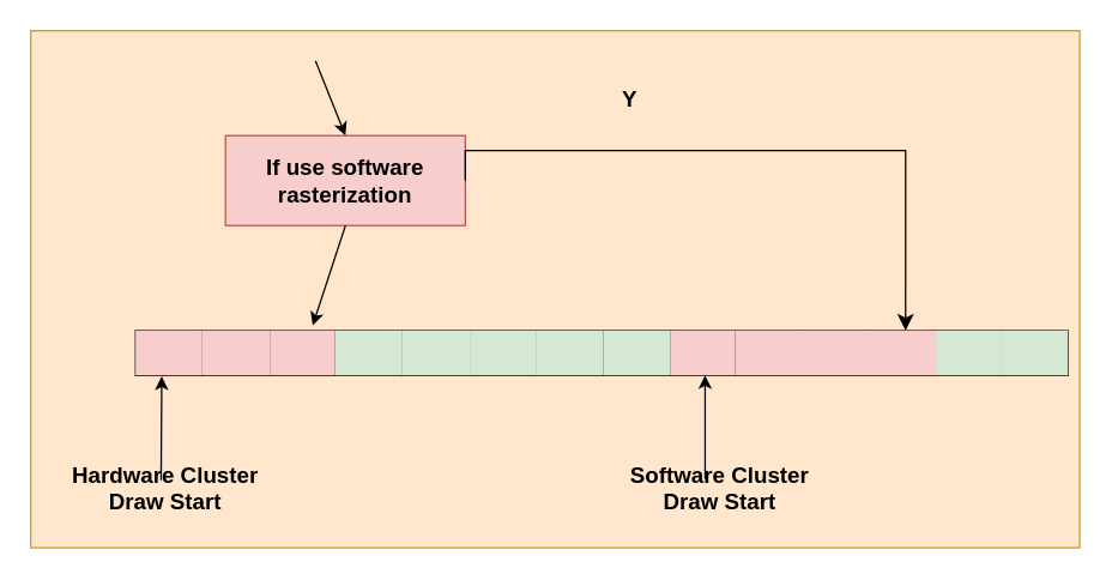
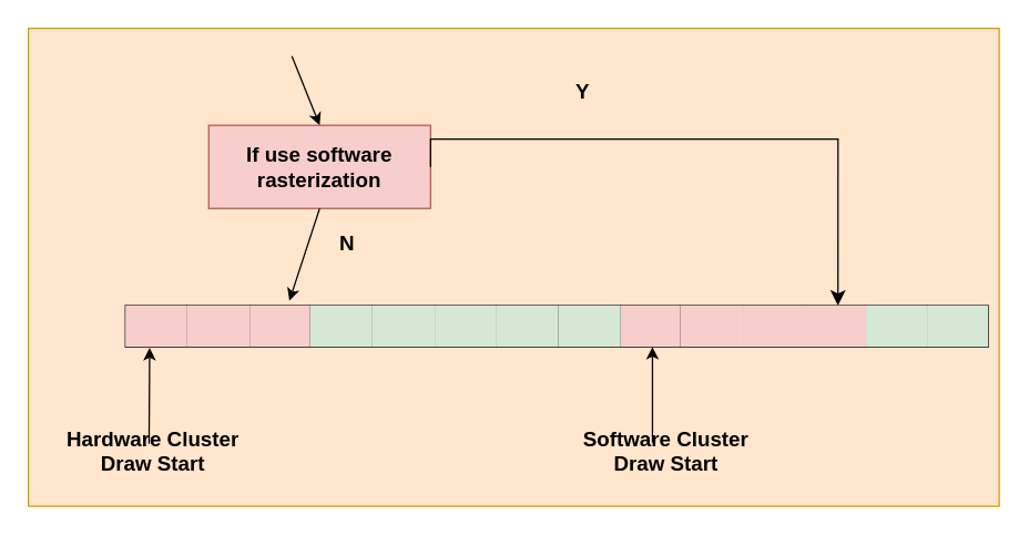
  <mxCell id="0" />
  <mxCell id="1" parent="0" />
  <mxCell id="2" value="" style="rounded=0;whiteSpace=wrap;html=1;fillColor=#ffe6cc;strokeColor=#d79b00;" vertex="1" parent="1"><mxGeometry x="20" y="20" width="700" height="345" as="geometry" /></mxCell>
  <mxCell id="3" value="If use software rasterization" style="rounded=0;whiteSpace=wrap;html=1;fontSize=15;fontStyle=1;fillColor=#f8cecc;strokeColor=#b85450;" vertex="1" parent="1"><mxGeometry x="150" y="90" width="160" height="60" as="geometry" /></mxCell>
  <mxCell id="4" value="" style="shape=table;startSize=0;container=1;collapsible=0;childLayout=tableLayout;fontSize=16;" vertex="1" parent="1"><mxGeometry x="90" y="220" width="622" height="30" as="geometry" /></mxCell>
  <mxCell id="5" value="" style="shape=tableRow;horizontal=0;startSize=0;swimlaneHead=0;swimlaneBody=0;strokeColor=inherit;top=0;left=0;bottom=0;right=0;collapsible=0;dropTarget=0;fillColor=none;points=[[0,0.5],[1,0.5]];portConstraint=eastwest;fontSize=16;" vertex="1" parent="4"><mxGeometry width="622" height="30" as="geometry" /></mxCell>
  <mxCell id="6" value="" style="shape=partialRectangle;html=1;whiteSpace=wrap;connectable=0;strokeColor=#b85450;overflow=hidden;fillColor=#f8cecc;top=0;left=0;bottom=0;right=0;pointerEvents=1;fontSize=16;" vertex="1" parent="5"><mxGeometry width="44" height="30" as="geometry"><mxRectangle width="44" height="30" as="alternateBounds" /></mxGeometry></mxCell>
  <mxCell id="7" style="shape=partialRectangle;html=1;whiteSpace=wrap;connectable=0;strokeColor=#b85450;overflow=hidden;fillColor=#f8cecc;top=0;left=0;bottom=0;right=0;pointerEvents=1;fontSize=16;" vertex="1" parent="5"><mxGeometry x="44" width="46" height="30" as="geometry"><mxRectangle width="46" height="30" as="alternateBounds" /></mxGeometry></mxCell>
  <mxCell id="8" style="shape=partialRectangle;html=1;whiteSpace=wrap;connectable=0;strokeColor=#b85450;overflow=hidden;fillColor=#f8cecc;top=0;left=0;bottom=0;right=0;pointerEvents=1;fontSize=16;" vertex="1" parent="5"><mxGeometry x="90" width="43" height="30" as="geometry"><mxRectangle width="43" height="30" as="alternateBounds" /></mxGeometry></mxCell>
  <mxCell id="9" style="shape=partialRectangle;html=1;whiteSpace=wrap;connectable=0;strokeColor=#82b366;overflow=hidden;fillColor=#d5e8d4;top=0;left=0;bottom=0;right=0;pointerEvents=1;fontSize=16;" vertex="1" parent="5"><mxGeometry x="133" width="45" height="30" as="geometry"><mxRectangle width="45" height="30" as="alternateBounds" /></mxGeometry></mxCell>
  <mxCell id="10" style="shape=partialRectangle;html=1;whiteSpace=wrap;connectable=0;strokeColor=#82b366;overflow=hidden;fillColor=#d5e8d4;top=0;left=0;bottom=0;right=0;pointerEvents=1;fontSize=16;" vertex="1" parent="5"><mxGeometry x="178" width="45" height="30" as="geometry"><mxRectangle width="45" height="30" as="alternateBounds" /></mxGeometry></mxCell>
  <mxCell id="11" style="shape=partialRectangle;html=1;whiteSpace=wrap;connectable=0;strokeColor=#82b366;overflow=hidden;fillColor=#d5e8d4;top=0;left=0;bottom=0;right=0;pointerEvents=1;fontSize=16;" vertex="1" parent="5"><mxGeometry x="223" width="44" height="30" as="geometry"><mxRectangle width="44" height="30" as="alternateBounds" /></mxGeometry></mxCell>
  <mxCell id="12" style="shape=partialRectangle;html=1;whiteSpace=wrap;connectable=0;strokeColor=#82b366;overflow=hidden;fillColor=#d5e8d4;top=0;left=0;bottom=0;right=0;pointerEvents=1;fontSize=16;" vertex="1" parent="5"><mxGeometry x="267" width="45" height="30" as="geometry"><mxRectangle width="45" height="30" as="alternateBounds" /></mxGeometry></mxCell>
  <mxCell id="13" style="shape=partialRectangle;html=1;whiteSpace=wrap;connectable=0;strokeColor=#82b366;overflow=hidden;fillColor=#d5e8d4;top=0;left=0;bottom=0;right=0;pointerEvents=1;fontSize=16;" vertex="1" parent="5"><mxGeometry x="312" width="45" height="30" as="geometry"><mxRectangle width="45" height="30" as="alternateBounds" /></mxGeometry></mxCell>
  <mxCell id="14" style="shape=partialRectangle;html=1;whiteSpace=wrap;connectable=0;strokeColor=#b85450;overflow=hidden;fillColor=#f8cecc;top=0;left=0;bottom=0;right=0;pointerEvents=1;fontSize=16;" vertex="1" parent="5"><mxGeometry x="357" width="43" height="30" as="geometry"><mxRectangle width="43" height="30" as="alternateBounds" /></mxGeometry></mxCell>
  <mxCell id="15" style="shape=partialRectangle;html=1;whiteSpace=wrap;connectable=0;strokeColor=#b85450;overflow=hidden;fillColor=#f8cecc;top=0;left=0;bottom=0;right=0;pointerEvents=1;fontSize=16;" vertex="1" parent="5"><mxGeometry x="400" width="46" height="30" as="geometry"><mxRectangle width="46" height="30" as="alternateBounds" /></mxGeometry></mxCell>
  <mxCell id="16" style="shape=partialRectangle;html=1;whiteSpace=wrap;connectable=0;strokeColor=#b85450;overflow=hidden;fillColor=#f8cecc;top=0;left=0;bottom=0;right=0;pointerEvents=1;fontSize=16;" vertex="1" parent="5"><mxGeometry x="446" width="44" height="30" as="geometry"><mxRectangle width="44" height="30" as="alternateBounds" /></mxGeometry></mxCell>
  <mxCell id="17" style="shape=partialRectangle;html=1;whiteSpace=wrap;connectable=0;strokeColor=#b85450;overflow=hidden;fillColor=#f8cecc;top=0;left=0;bottom=0;right=0;pointerEvents=1;fontSize=16;" vertex="1" parent="5"><mxGeometry x="490" width="44" height="30" as="geometry"><mxRectangle width="44" height="30" as="alternateBounds" /></mxGeometry></mxCell>
  <mxCell id="18" style="shape=partialRectangle;html=1;whiteSpace=wrap;connectable=0;strokeColor=#82b366;overflow=hidden;fillColor=#d5e8d4;top=0;left=0;bottom=0;right=0;pointerEvents=1;fontSize=16;" vertex="1" parent="5"><mxGeometry x="534" width="44" height="30" as="geometry"><mxRectangle width="44" height="30" as="alternateBounds" /></mxGeometry></mxCell>
  <mxCell id="19" style="shape=partialRectangle;html=1;whiteSpace=wrap;connectable=0;strokeColor=#82b366;overflow=hidden;fillColor=#d5e8d4;top=0;left=0;bottom=0;right=0;pointerEvents=1;fontSize=16;" vertex="1" parent="5"><mxGeometry x="578" width="44" height="30" as="geometry"><mxRectangle width="44" height="30" as="alternateBounds" /></mxGeometry></mxCell>
  <mxCell id="20" value="" style="endArrow=classic;html=1;rounded=0;entryX=0.028;entryY=1.022;entryDx=0;entryDy=0;entryPerimeter=0;" edge="1" parent="1" target="5"><mxGeometry width="50" height="50" relative="1" as="geometry"><mxPoint x="107" y="320" as="sourcePoint" /><mxPoint x="360" y="-90" as="targetPoint" /></mxGeometry></mxCell>
  <mxCell id="21" value="" style="endArrow=classic;html=1;rounded=0;entryX=0.028;entryY=1.022;entryDx=0;entryDy=0;entryPerimeter=0;" edge="1" parent="1"><mxGeometry width="50" height="50" relative="1" as="geometry"><mxPoint x="470" y="319" as="sourcePoint" /><mxPoint x="470" y="250" as="targetPoint" /></mxGeometry></mxCell>
  <mxCell id="22" value="Hardware Cluster Draw Start" style="text;html=1;align=center;verticalAlign=middle;whiteSpace=wrap;rounded=0;fontSize=15;fontStyle=1" vertex="1" parent="1"><mxGeometry x="40" y="300" width="140" height="50" as="geometry" /></mxCell>
  <mxCell id="23" value="Software Cluster Draw Start" style="text;html=1;align=center;verticalAlign=middle;whiteSpace=wrap;rounded=0;fontSize=15;fontStyle=1" vertex="1" parent="1"><mxGeometry x="410" y="300" width="140" height="50" as="geometry" /></mxCell>
  <mxCell id="24" value="" style="endArrow=classic;html=1;rounded=0;exitX=0.5;exitY=1;exitDx=0;exitDy=0;entryX=0.19;entryY=-0.111;entryDx=0;entryDy=0;entryPerimeter=0;" edge="1" parent="1" source="3" target="5"><mxGeometry width="50" height="50" relative="1" as="geometry"><mxPoint x="310" y="60" as="sourcePoint" /><mxPoint x="360" y="10" as="targetPoint" /></mxGeometry></mxCell>
  <mxCell id="25" value="" style="edgeStyle=segmentEdgeStyle;endArrow=classic;html=1;curved=0;rounded=0;endSize=8;startSize=8;exitX=1;exitY=0.5;exitDx=0;exitDy=0;entryX=0.826;entryY=0;entryDx=0;entryDy=0;entryPerimeter=0;" edge="1" parent="1" source="3" target="5"><mxGeometry width="50" height="50" relative="1" as="geometry"><mxPoint x="310" y="60" as="sourcePoint" /><mxPoint x="360" y="10" as="targetPoint" /><Array as="points"><mxPoint x="604" y="100" /></Array></mxGeometry></mxCell>
  <mxCell id="26" value="Y" style="text;html=1;align=center;verticalAlign=middle;whiteSpace=wrap;rounded=0;fontSize=15;fontStyle=1" vertex="1" parent="1"><mxGeometry x="390" y="50" width="60" height="30" as="geometry" /></mxCell>
+ <mxCell id="27" value="N" style="text;html=1;align=center;verticalAlign=middle;whiteSpace=wrap;rounded=0;fontSize=15;fontStyle=1" vertex="1" parent="1"><mxGeometry x="220" y="160" width="60" height="30" as="geometry" /></mxCell>
  <mxCell id="28" value="" style="endArrow=classic;html=1;rounded=0;entryX=0.5;entryY=0;entryDx=0;entryDy=0;" edge="1" parent="1" target="3"><mxGeometry width="50" height="50" relative="1" as="geometry"><mxPoint x="210" y="40" as="sourcePoint" /><mxPoint x="209.5" y="95" as="targetPoint" /></mxGeometry></mxCell>
